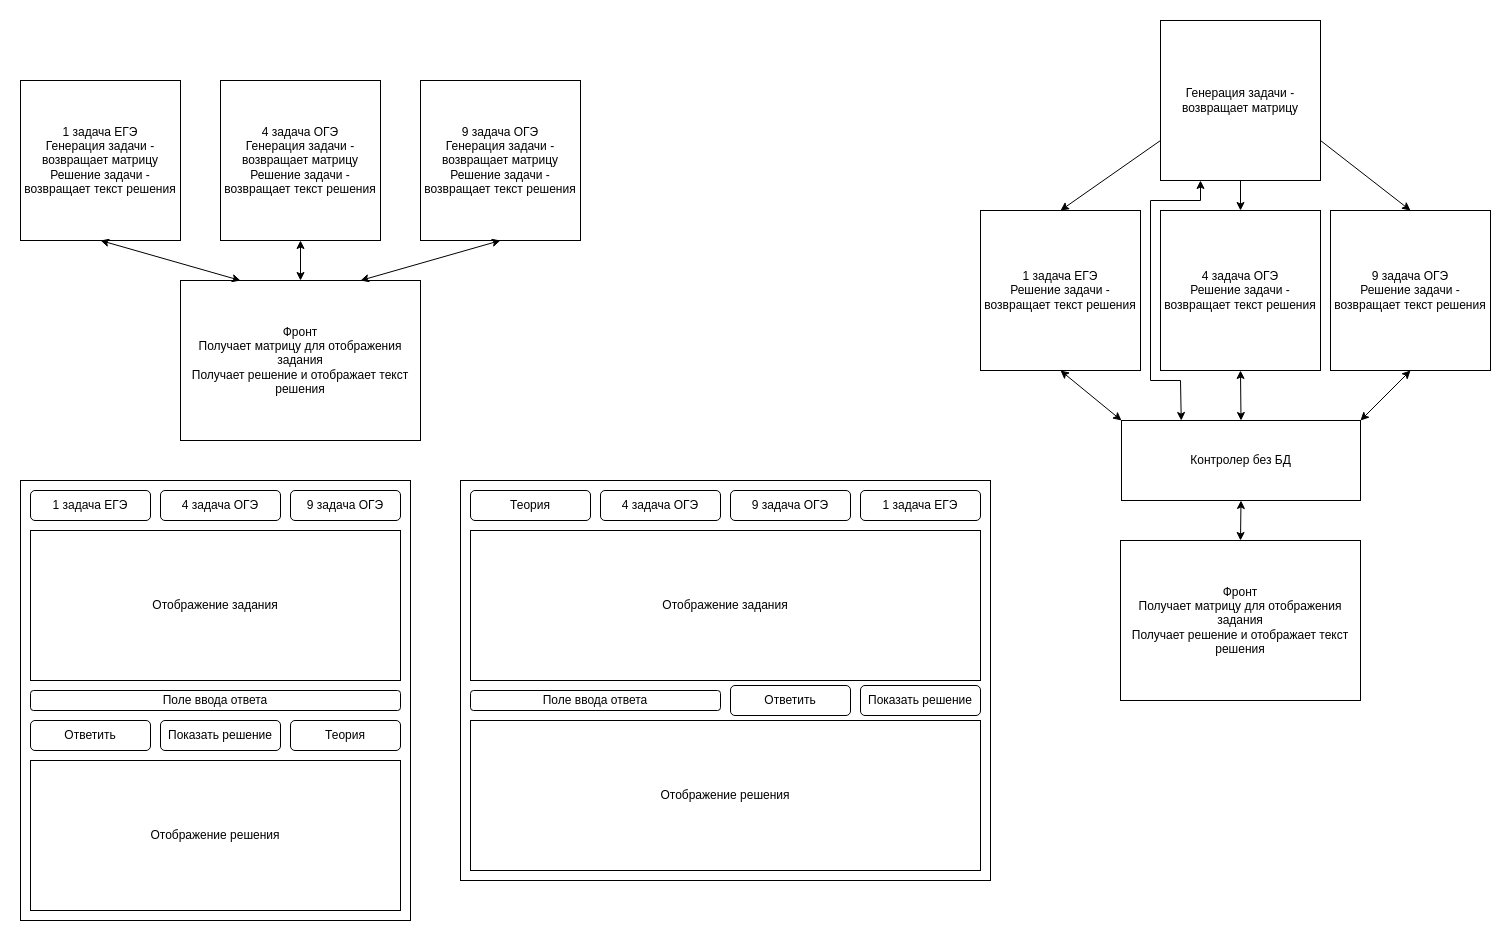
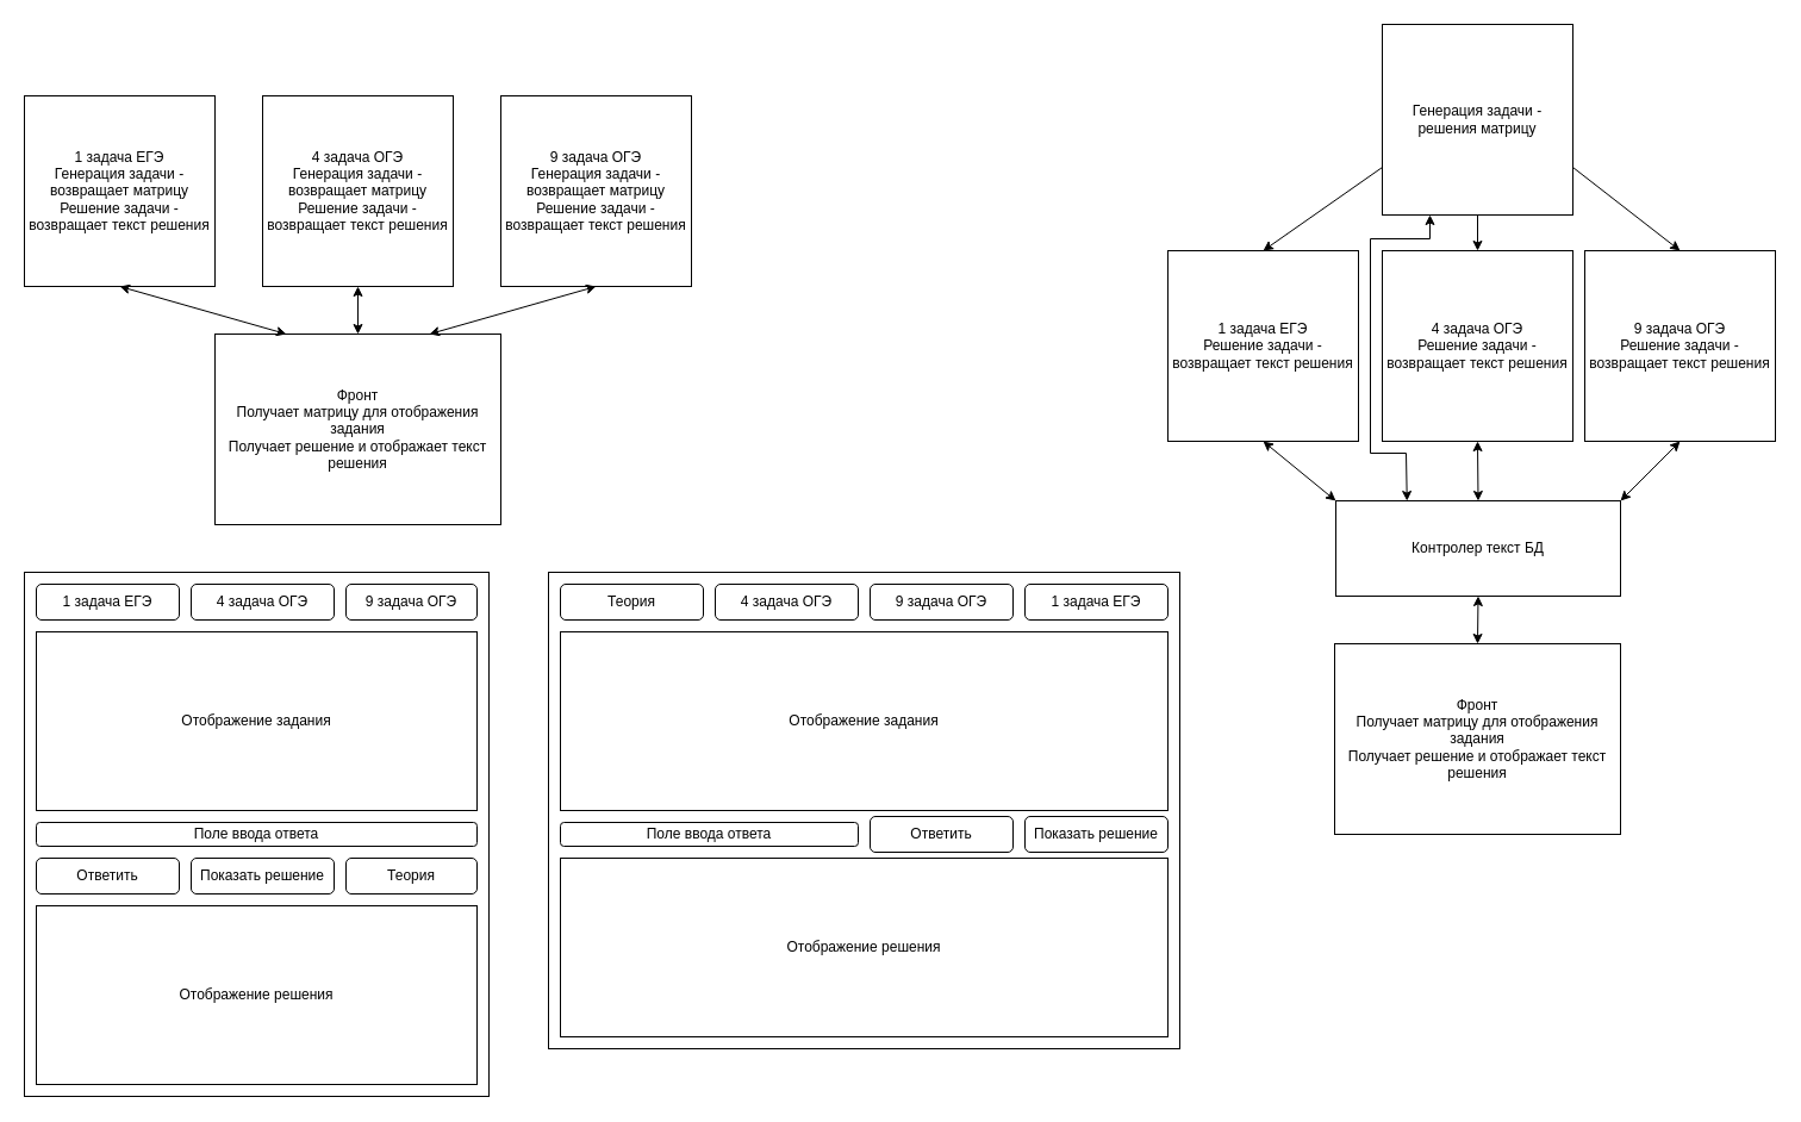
  <mxCell id="0" />
  <mxCell id="1" parent="0" />
  <mxCell id="2" value="1 задача ЕГЭ&lt;div&gt;Генерация задачи - возвращает матрицу&lt;/div&gt;&lt;div&gt;Решение задачи - возвращает текст решения&lt;/div&gt;" style="whiteSpace=wrap;html=1;aspect=fixed;" parent="1" vertex="1"><mxGeometry x="20" y="80" width="160" height="160" as="geometry" /></mxCell>
  <mxCell id="3" value="4 задача ОГЭ&lt;div&gt;Генерация задачи - возвращает матрицу&lt;/div&gt;&lt;div&gt;Решение задачи - возвращает текст решения&lt;/div&gt;" style="whiteSpace=wrap;html=1;aspect=fixed;" parent="1" vertex="1"><mxGeometry x="220" y="80" width="160" height="160" as="geometry" /></mxCell>
  <mxCell id="4" value="9 задача ОГЭ&lt;div&gt;Генерация задачи - возвращает матрицу&lt;/div&gt;&lt;div&gt;Решение задачи - возвращает текст решения&lt;/div&gt;" style="whiteSpace=wrap;html=1;aspect=fixed;" parent="1" vertex="1"><mxGeometry x="420" y="80" width="160" height="160" as="geometry" /></mxCell>
  <mxCell id="5" value="Фронт&lt;div&gt;Получает матрицу для отображения задания&lt;/div&gt;&lt;div&gt;Получает решение и отображает текст решения&lt;/div&gt;" style="rounded=0;whiteSpace=wrap;html=1;" parent="1" vertex="1"><mxGeometry x="180" y="280" width="240" height="160" as="geometry" /></mxCell>
  <mxCell id="6" value="" style="endArrow=classic;startArrow=classic;html=1;rounded=0;entryX=0.25;entryY=0;entryDx=0;entryDy=0;exitX=0.5;exitY=1;exitDx=0;exitDy=0;" parent="1" source="2" target="5" edge="1"><mxGeometry width="50" height="50" relative="1" as="geometry"><mxPoint x="320" y="340" as="sourcePoint" /><mxPoint x="370" y="290" as="targetPoint" /></mxGeometry></mxCell>
  <mxCell id="7" value="" style="endArrow=classic;startArrow=classic;html=1;rounded=0;entryX=0.75;entryY=0;entryDx=0;entryDy=0;exitX=0.5;exitY=1;exitDx=0;exitDy=0;" parent="1" source="4" target="5" edge="1"><mxGeometry width="50" height="50" relative="1" as="geometry"><mxPoint x="110" y="250" as="sourcePoint" /><mxPoint x="250" y="290" as="targetPoint" /></mxGeometry></mxCell>
  <mxCell id="8" value="" style="endArrow=classic;startArrow=classic;html=1;rounded=0;entryX=0.5;entryY=0;entryDx=0;entryDy=0;exitX=0.5;exitY=1;exitDx=0;exitDy=0;" parent="1" source="3" target="5" edge="1"><mxGeometry width="50" height="50" relative="1" as="geometry"><mxPoint x="120" y="260" as="sourcePoint" /><mxPoint x="260" y="300" as="targetPoint" /></mxGeometry></mxCell>
  <mxCell id="9" value="" style="rounded=0;whiteSpace=wrap;html=1;" parent="1" vertex="1"><mxGeometry x="20" y="480" width="390" height="440" as="geometry" /></mxCell>
  <mxCell id="10" value="1 задача ЕГЭ" style="rounded=1;whiteSpace=wrap;html=1;" parent="1" vertex="1"><mxGeometry x="30" y="490" width="120" height="30" as="geometry" /></mxCell>
  <mxCell id="11" value="4 задача О&lt;span style=&quot;background-color: initial;&quot;&gt;ГЭ&lt;/span&gt;" style="rounded=1;whiteSpace=wrap;html=1;" parent="1" vertex="1"><mxGeometry x="160" y="490" width="120" height="30" as="geometry" /></mxCell>
  <mxCell id="12" value="9 задача ОГЭ" style="rounded=1;whiteSpace=wrap;html=1;" parent="1" vertex="1"><mxGeometry x="290" y="490" width="110" height="30" as="geometry" /></mxCell>
  <mxCell id="13" value="Теория" style="rounded=1;whiteSpace=wrap;html=1;" parent="1" vertex="1"><mxGeometry x="290" y="720" width="110" height="30" as="geometry" /></mxCell>
  <mxCell id="14" value="Отображение задания" style="rounded=0;whiteSpace=wrap;html=1;" parent="1" vertex="1"><mxGeometry x="30" y="530" width="370" height="150" as="geometry" /></mxCell>
  <mxCell id="15" value="Поле ввода ответа" style="rounded=1;whiteSpace=wrap;html=1;" parent="1" vertex="1"><mxGeometry x="30" y="690" width="370" height="20" as="geometry" /></mxCell>
  <mxCell id="16" value="Ответить" style="rounded=1;whiteSpace=wrap;html=1;" parent="1" vertex="1"><mxGeometry x="30" y="720" width="120" height="30" as="geometry" /></mxCell>
  <mxCell id="17" value="Показать решение" style="rounded=1;whiteSpace=wrap;html=1;" parent="1" vertex="1"><mxGeometry x="160" y="720" width="120" height="30" as="geometry" /></mxCell>
  <mxCell id="18" value="Отображение решения" style="rounded=0;whiteSpace=wrap;html=1;" parent="1" vertex="1"><mxGeometry x="30" y="760" width="370" height="150" as="geometry" /></mxCell>
  <mxCell id="19" value="" style="rounded=0;whiteSpace=wrap;html=1;" parent="1" vertex="1"><mxGeometry x="460" y="480" width="530" height="400" as="geometry" /></mxCell>
  <mxCell id="20" value="1 задача ЕГЭ" style="rounded=1;whiteSpace=wrap;html=1;" parent="1" vertex="1"><mxGeometry x="860" y="490" width="120" height="30" as="geometry" /></mxCell>
  <mxCell id="21" value="4 задача О&lt;span style=&quot;background-color: initial;&quot;&gt;ГЭ&lt;/span&gt;" style="rounded=1;whiteSpace=wrap;html=1;" parent="1" vertex="1"><mxGeometry x="600" y="490" width="120" height="30" as="geometry" /></mxCell>
  <mxCell id="22" value="9 задача ОГЭ" style="rounded=1;whiteSpace=wrap;html=1;" parent="1" vertex="1"><mxGeometry x="730" y="490" width="120" height="30" as="geometry" /></mxCell>
  <mxCell id="23" value="Теория" style="rounded=1;whiteSpace=wrap;html=1;" parent="1" vertex="1"><mxGeometry x="470" y="490" width="120" height="30" as="geometry" /></mxCell>
  <mxCell id="24" value="Отображение задания" style="rounded=0;whiteSpace=wrap;html=1;" parent="1" vertex="1"><mxGeometry x="470" y="530" width="510" height="150" as="geometry" /></mxCell>
  <mxCell id="25" value="Поле ввода ответа" style="rounded=1;whiteSpace=wrap;html=1;" parent="1" vertex="1"><mxGeometry x="470" y="690" width="250" height="20" as="geometry" /></mxCell>
  <mxCell id="26" value="Ответить" style="rounded=1;whiteSpace=wrap;html=1;" parent="1" vertex="1"><mxGeometry x="730" y="685" width="120" height="30" as="geometry" /></mxCell>
  <mxCell id="27" value="Показать решение" style="rounded=1;whiteSpace=wrap;html=1;" parent="1" vertex="1"><mxGeometry x="860" y="685" width="120" height="30" as="geometry" /></mxCell>
  <mxCell id="28" value="Отображение решения" style="rounded=0;whiteSpace=wrap;html=1;" parent="1" vertex="1"><mxGeometry x="470" y="720" width="510" height="150" as="geometry" /></mxCell>
  <mxCell id="29" value="1 задача ЕГЭ&lt;div&gt;&lt;span style=&quot;background-color: initial;&quot;&gt;Решение задачи - возвращает текст решения&lt;/span&gt;&lt;br&gt;&lt;/div&gt;" style="whiteSpace=wrap;html=1;aspect=fixed;" parent="1" vertex="1"><mxGeometry x="980" y="210" width="160" height="160" as="geometry" /></mxCell>
  <mxCell id="30" value="4 задача ОГЭ&lt;div&gt;&lt;span style=&quot;background-color: initial;&quot;&gt;Решение задачи - возвращает текст решения&lt;/span&gt;&lt;br&gt;&lt;/div&gt;" style="whiteSpace=wrap;html=1;aspect=fixed;" parent="1" vertex="1"><mxGeometry x="1160" y="210" width="160" height="160" as="geometry" /></mxCell>
  <mxCell id="31" value="9 задача ОГЭ&lt;div&gt;&lt;span style=&quot;background-color: initial;&quot;&gt;Решение задачи - возвращает текст решения&lt;/span&gt;&lt;br&gt;&lt;/div&gt;" style="whiteSpace=wrap;html=1;aspect=fixed;" parent="1" vertex="1"><mxGeometry x="1330" y="210" width="160" height="160" as="geometry" /></mxCell>
  <mxCell id="32" value="Фронт&lt;div&gt;Получает матрицу для отображения задания&lt;/div&gt;&lt;div&gt;Получает решение и отображает текст решения&lt;/div&gt;" style="rounded=0;whiteSpace=wrap;html=1;" parent="1" vertex="1"><mxGeometry x="1120" y="540" width="240" height="160" as="geometry" /></mxCell>
  <mxCell id="33" value="" style="endArrow=classic;startArrow=classic;html=1;rounded=0;exitX=0.5;exitY=1;exitDx=0;exitDy=0;entryX=0;entryY=0;entryDx=0;entryDy=0;" parent="1" source="29" target="41" edge="1"><mxGeometry width="50" height="50" relative="1" as="geometry"><mxPoint x="1260" y="470" as="sourcePoint" /><mxPoint x="1100" y="440" as="targetPoint" /></mxGeometry></mxCell>
  <mxCell id="34" value="" style="endArrow=classic;startArrow=classic;html=1;rounded=0;exitX=0.5;exitY=1;exitDx=0;exitDy=0;entryX=1;entryY=0;entryDx=0;entryDy=0;" parent="1" source="31" target="41" edge="1"><mxGeometry width="50" height="50" relative="1" as="geometry"><mxPoint x="1050" y="380" as="sourcePoint" /><mxPoint x="1380" y="430" as="targetPoint" /></mxGeometry></mxCell>
  <mxCell id="35" value="" style="endArrow=classic;startArrow=classic;html=1;rounded=0;exitX=0.5;exitY=1;exitDx=0;exitDy=0;entryX=0.5;entryY=0;entryDx=0;entryDy=0;" parent="1" source="30" target="41" edge="1"><mxGeometry width="50" height="50" relative="1" as="geometry"><mxPoint x="1060" y="390" as="sourcePoint" /><mxPoint x="1240" y="430" as="targetPoint" /></mxGeometry></mxCell>
- <mxCell id="36" value="&lt;div&gt;Генерация задачи - возвращает матрицу&lt;/div&gt;" style="whiteSpace=wrap;html=1;aspect=fixed;" parent="1" vertex="1"><mxGeometry x="1160" y="20" width="160" height="160" as="geometry" /></mxCell>
+ <mxCell id="36" value="&lt;div&gt;Генерация задачи - решения матрицу&lt;/div&gt;" style="whiteSpace=wrap;html=1;aspect=fixed;" parent="1" vertex="1"><mxGeometry x="1160" y="20" width="160" height="160" as="geometry" /></mxCell>
  <mxCell id="37" value="" style="endArrow=classic;startArrow=classic;html=1;rounded=0;entryX=0.25;entryY=1;entryDx=0;entryDy=0;exitX=0.25;exitY=0;exitDx=0;exitDy=0;" parent="1" source="41" target="36" edge="1"><mxGeometry width="50" height="50" relative="1" as="geometry"><mxPoint x="1180" y="430" as="sourcePoint" /><mxPoint x="1320" y="300" as="targetPoint" /><Array as="points"><mxPoint x="1180" y="380" /><mxPoint x="1150" y="380" /><mxPoint x="1150" y="200" /><mxPoint x="1200" y="200" /></Array></mxGeometry></mxCell>
  <mxCell id="38" value="" style="endArrow=classic;html=1;rounded=0;exitX=0;exitY=0.75;exitDx=0;exitDy=0;entryX=0.5;entryY=0;entryDx=0;entryDy=0;" parent="1" source="36" target="29" edge="1"><mxGeometry width="50" height="50" relative="1" as="geometry"><mxPoint x="1270" y="350" as="sourcePoint" /><mxPoint x="1320" y="300" as="targetPoint" /></mxGeometry></mxCell>
  <mxCell id="39" value="" style="endArrow=classic;html=1;rounded=0;exitX=0.5;exitY=1;exitDx=0;exitDy=0;entryX=0.5;entryY=0;entryDx=0;entryDy=0;" parent="1" source="36" target="30" edge="1"><mxGeometry width="50" height="50" relative="1" as="geometry"><mxPoint x="1170" y="150" as="sourcePoint" /><mxPoint x="1050" y="220" as="targetPoint" /></mxGeometry></mxCell>
  <mxCell id="40" value="" style="endArrow=classic;html=1;rounded=0;exitX=1;exitY=0.75;exitDx=0;exitDy=0;entryX=0.5;entryY=0;entryDx=0;entryDy=0;" parent="1" source="36" target="31" edge="1"><mxGeometry width="50" height="50" relative="1" as="geometry"><mxPoint x="1180" y="160" as="sourcePoint" /><mxPoint x="1060" y="230" as="targetPoint" /></mxGeometry></mxCell>
- <mxCell id="41" value="Контролер без БД" style="rounded=0;whiteSpace=wrap;html=1;" parent="1" vertex="1"><mxGeometry x="1121" y="420" width="239" height="80" as="geometry" /></mxCell>
+ <mxCell id="41" value="Контролер текст БД" style="rounded=0;whiteSpace=wrap;html=1;" parent="1" vertex="1"><mxGeometry x="1121" y="420" width="239" height="80" as="geometry" /></mxCell>
  <mxCell id="42" value="" style="endArrow=classic;startArrow=classic;html=1;rounded=0;entryX=0.5;entryY=0;entryDx=0;entryDy=0;exitX=0.5;exitY=1;exitDx=0;exitDy=0;" parent="1" source="41" target="32" edge="1"><mxGeometry width="50" height="50" relative="1" as="geometry"><mxPoint x="970" y="460" as="sourcePoint" /><mxPoint x="1020" y="410" as="targetPoint" /></mxGeometry></mxCell>
